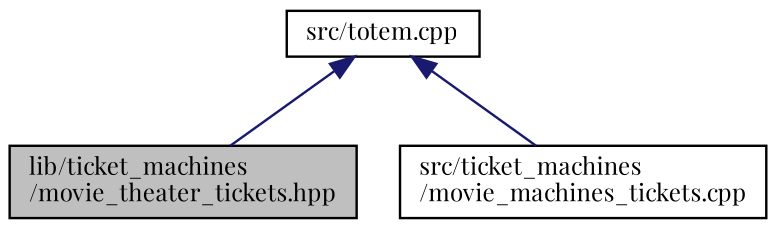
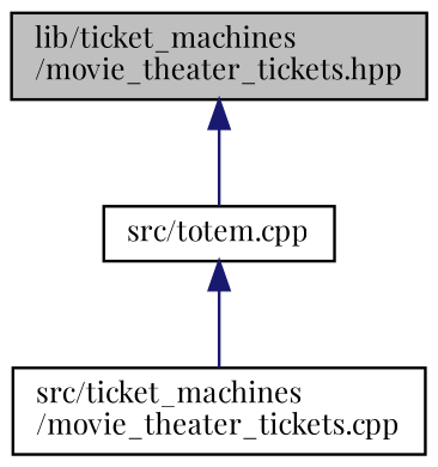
  digraph {
    fontname="Playfair Display"
    node [color=black fillcolor=white fontname="Playfair Display" fontsize=10 shape=record style=filled]
    edge [color=midnightblue dir=back fontname="Playfair Display" fontsize=10 labelfontname=Helvetica labelfontsize=10 style=solid]
    n1 [fillcolor=grey75 fontcolor=black height=0.2 label="lib/ticket_machines\l/movie_theater_tickets.hpp" width=0.4]
    n2 [height=0.2 label="src/totem.cpp" width=0.4]
-   n3 [height=0.2 label="src/ticket_machines\l/movie_machines_tickets.cpp" width=0.4]
-   n2 -> n1
+   n3 [height=0.2 label="src/ticket_machines\l/movie_theater_tickets.cpp" width=0.4]
+   n1 -> n2
    n2 -> n3
  }
